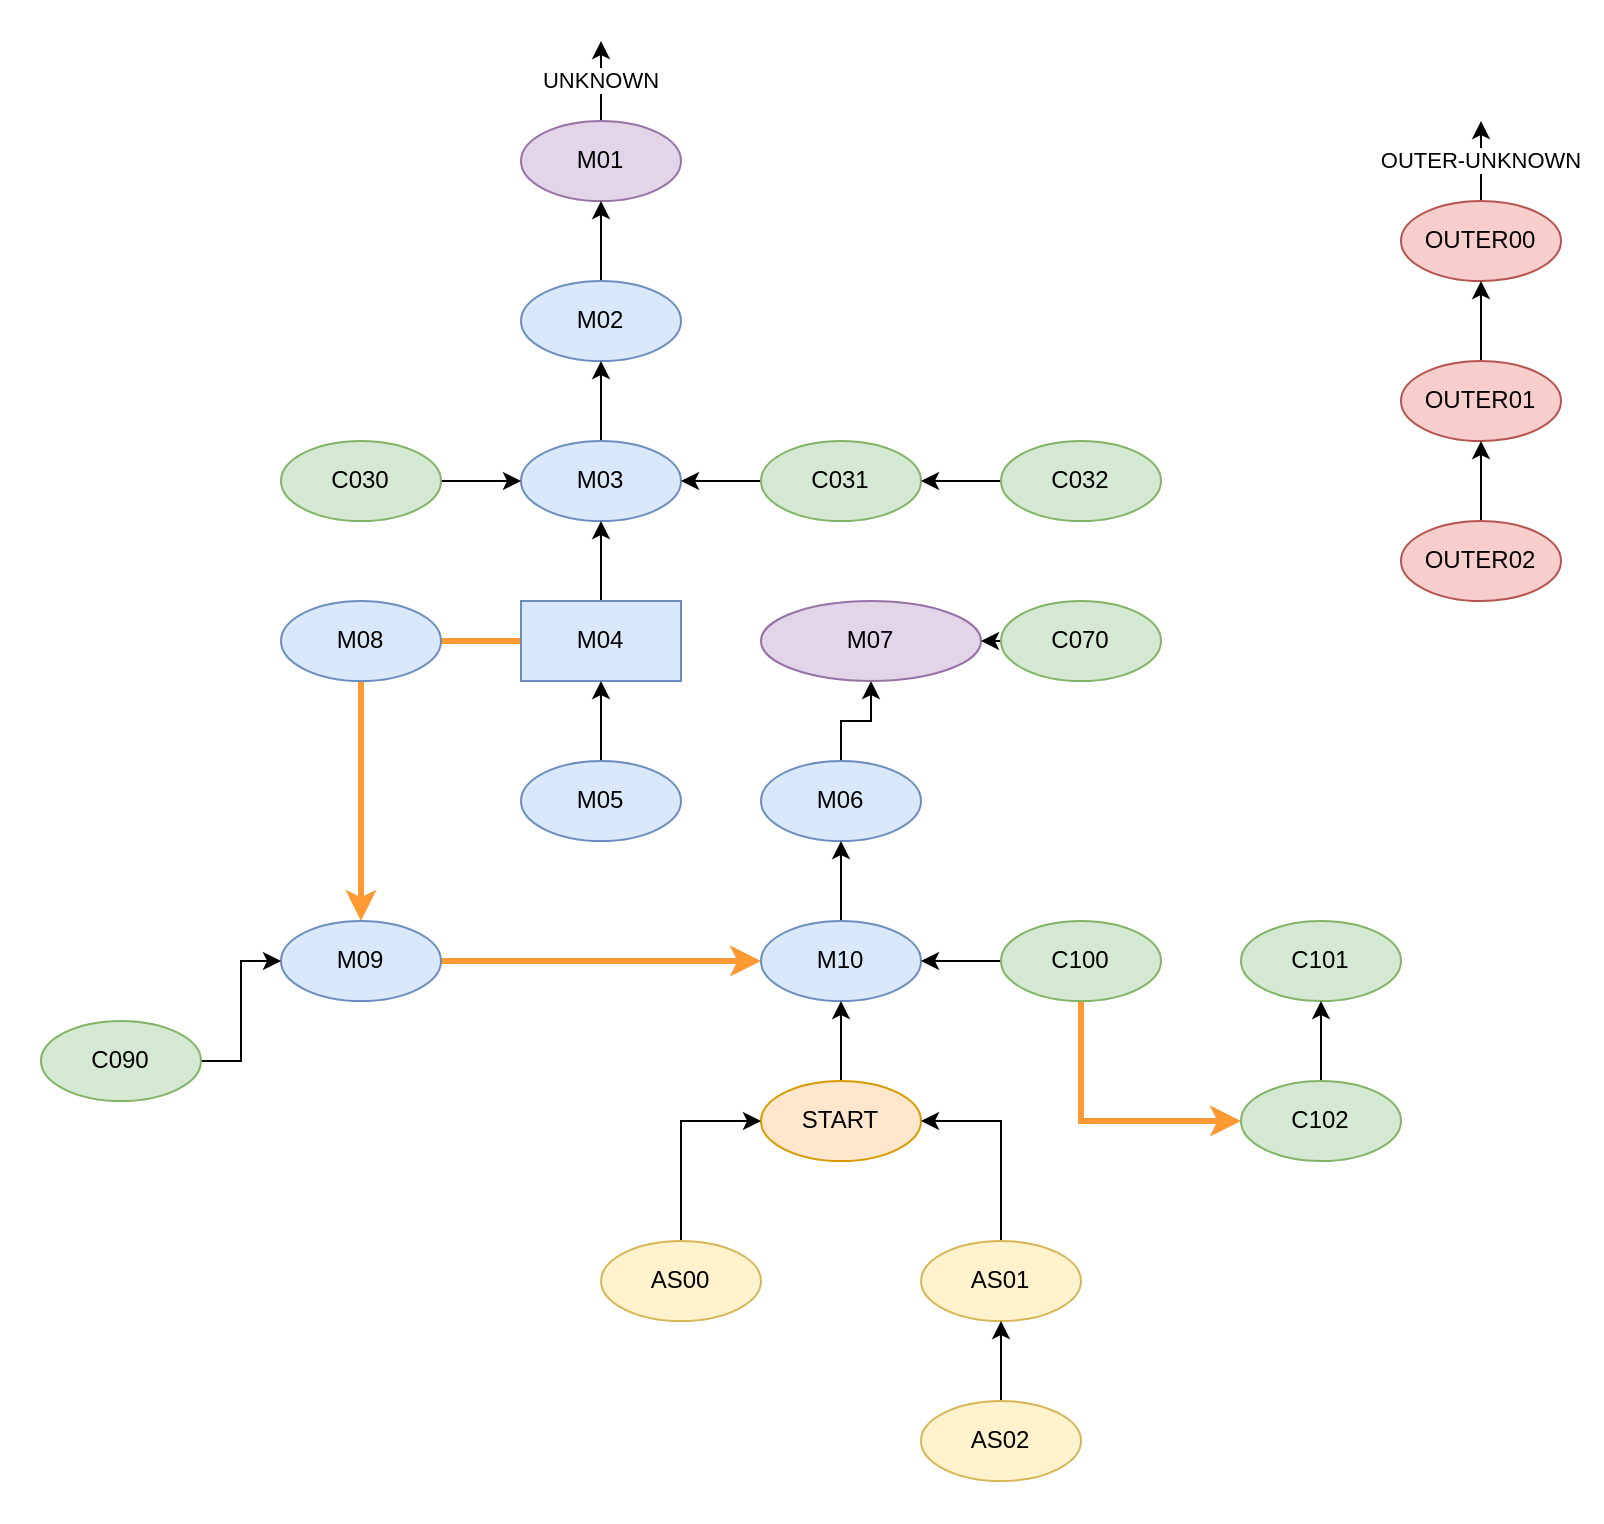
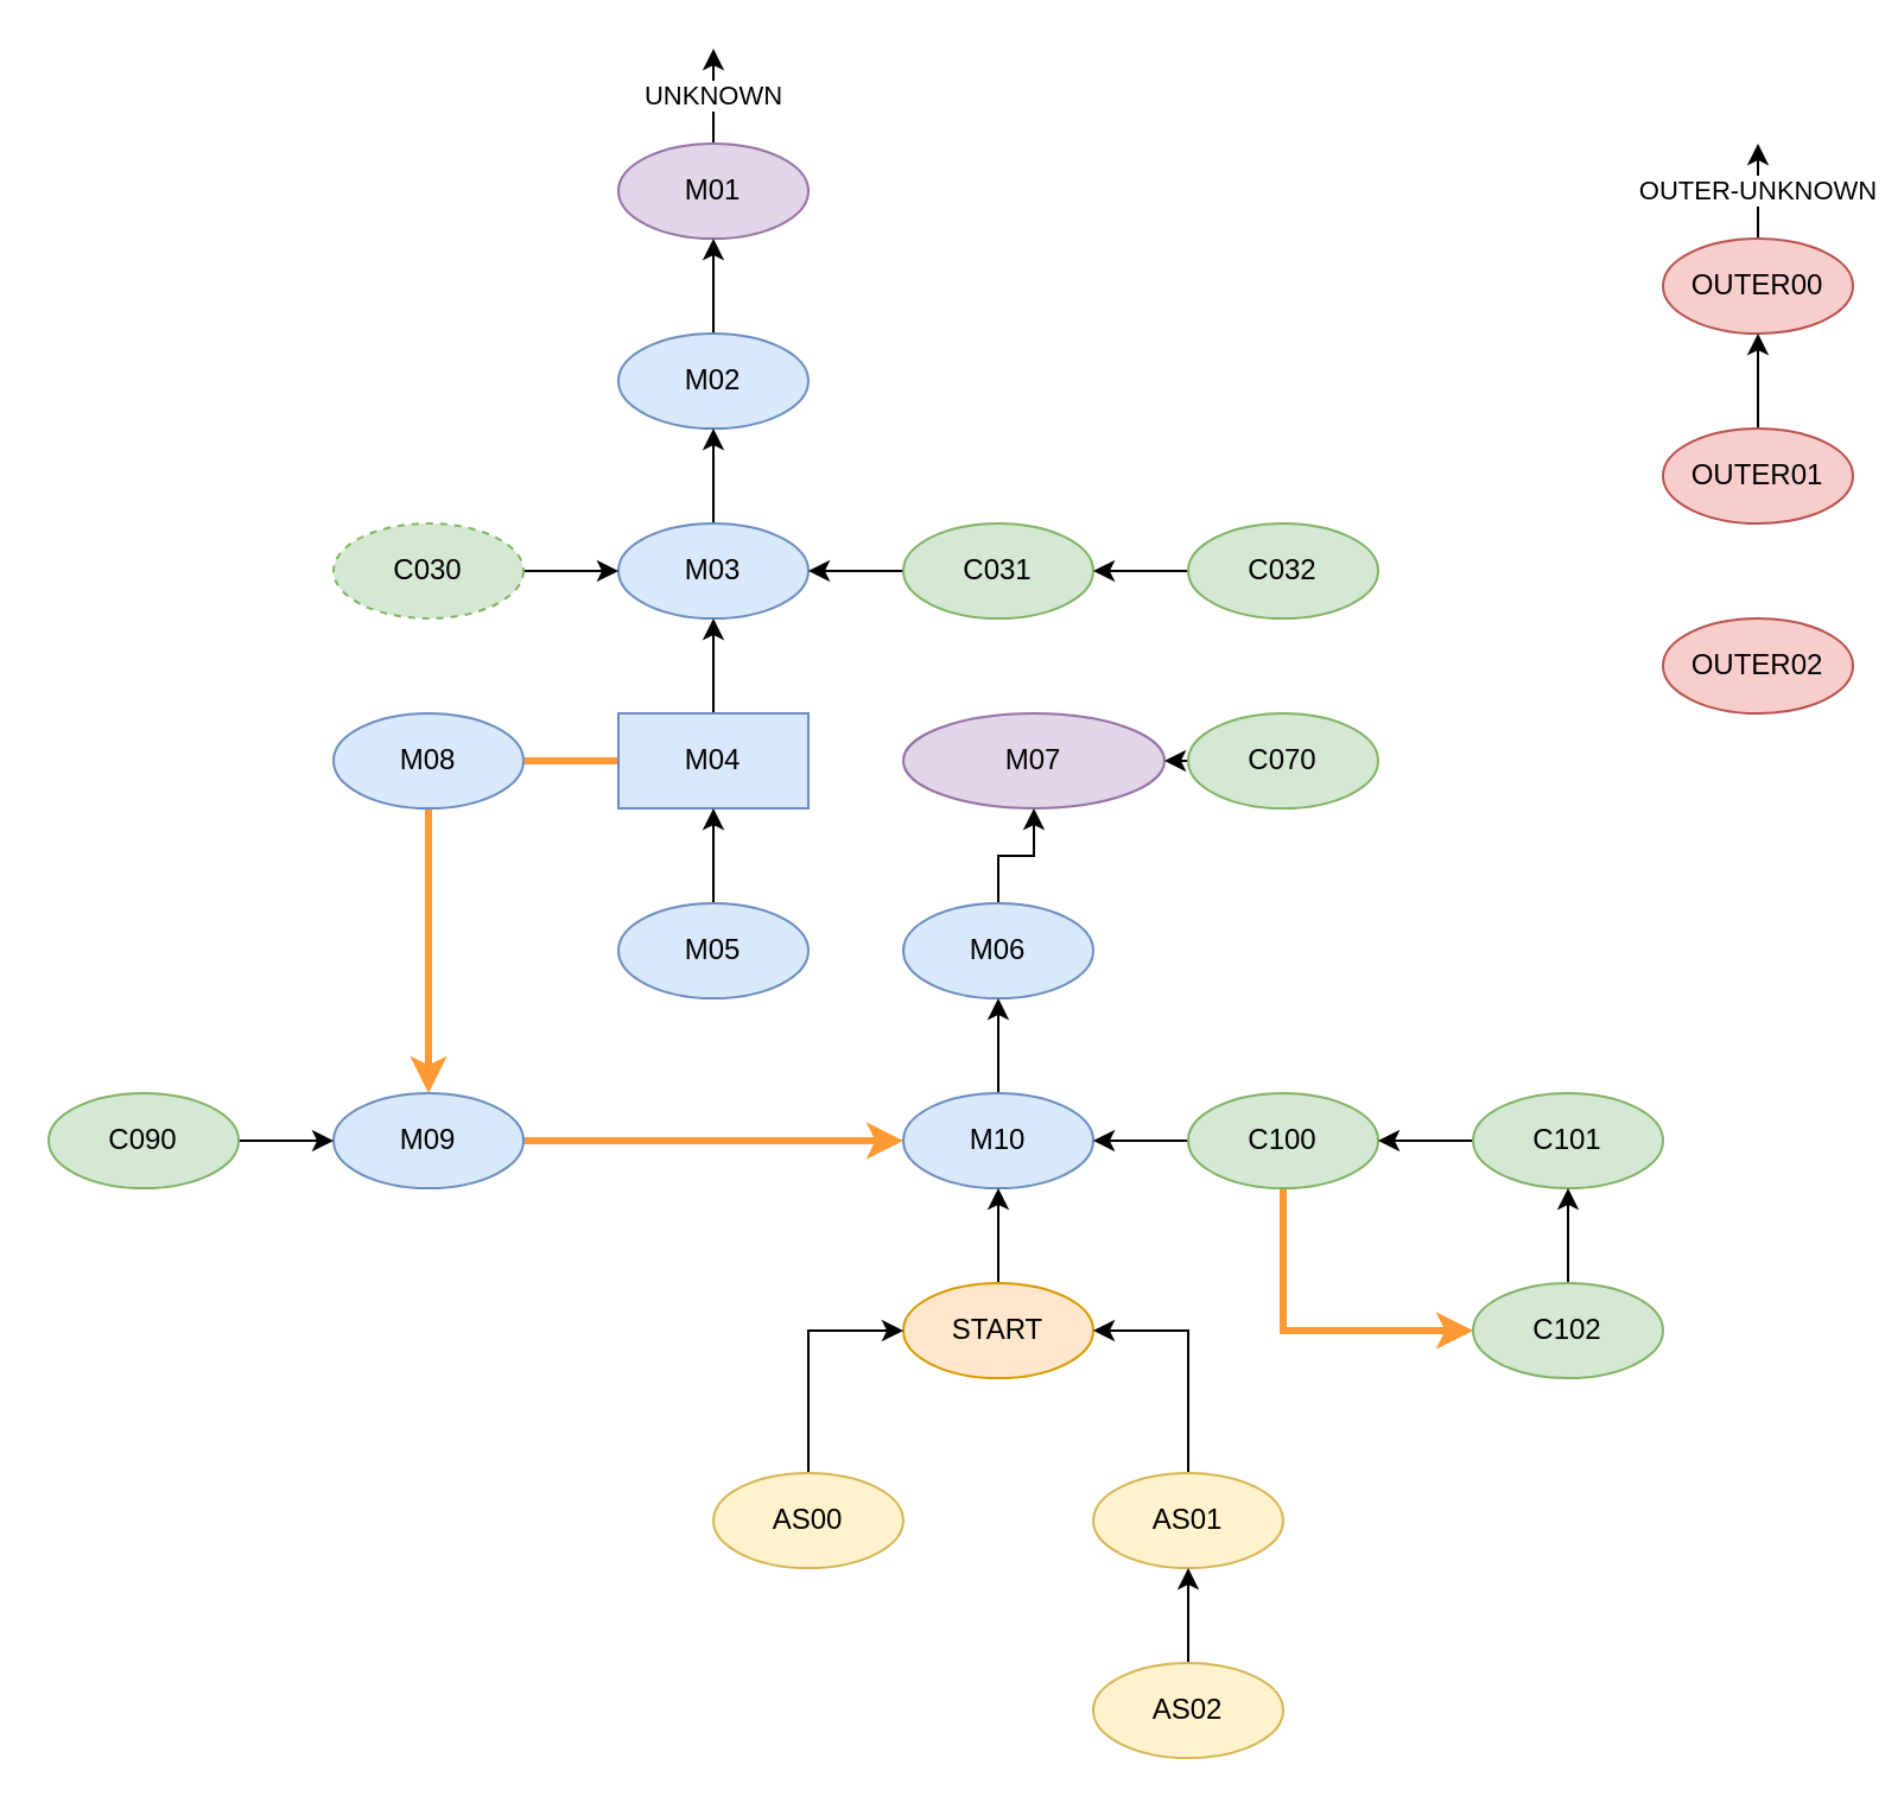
  <mxCell id="0" />
  <mxCell id="1" parent="0" />
  <mxCell id="2" value="UNKNOWN" style="edgeStyle=orthogonalEdgeStyle;rounded=0;orthogonalLoop=1;jettySize=auto;html=1;exitX=0.5;exitY=0;exitDx=0;exitDy=0;" parent="1" source="3" edge="1"><mxGeometry relative="1" as="geometry"><mxPoint x="300" y="20" as="targetPoint" /></mxGeometry></mxCell>
  <mxCell id="3" value="M01" style="ellipse;whiteSpace=wrap;html=1;fillColor=#e1d5e7;strokeColor=#9673a6;" parent="1" vertex="1"><mxGeometry x="260" y="60" width="80" height="40" as="geometry" /></mxCell>
  <mxCell id="4" style="edgeStyle=orthogonalEdgeStyle;rounded=0;orthogonalLoop=1;jettySize=auto;html=1;exitX=0.5;exitY=0;exitDx=0;exitDy=0;entryX=0.5;entryY=1;entryDx=0;entryDy=0;" parent="1" source="5" target="3" edge="1"><mxGeometry relative="1" as="geometry" /></mxCell>
  <mxCell id="5" value="M02" style="ellipse;whiteSpace=wrap;html=1;fillColor=#dae8fc;strokeColor=#6c8ebf;" parent="1" vertex="1"><mxGeometry x="260" y="140" width="80" height="40" as="geometry" /></mxCell>
  <mxCell id="6" style="edgeStyle=orthogonalEdgeStyle;rounded=0;orthogonalLoop=1;jettySize=auto;html=1;exitX=0.5;exitY=0;exitDx=0;exitDy=0;entryX=0.5;entryY=1;entryDx=0;entryDy=0;" parent="1" source="7" target="5" edge="1"><mxGeometry relative="1" as="geometry" /></mxCell>
  <mxCell id="7" value="M03" style="ellipse;whiteSpace=wrap;html=1;fillColor=#dae8fc;strokeColor=#6c8ebf;" parent="1" vertex="1"><mxGeometry x="260" y="220" width="80" height="40" as="geometry" /></mxCell>
  <mxCell id="8" style="edgeStyle=orthogonalEdgeStyle;rounded=0;orthogonalLoop=1;jettySize=auto;html=1;exitX=0.5;exitY=0;exitDx=0;exitDy=0;entryX=0.5;entryY=1;entryDx=0;entryDy=0;" parent="1" source="10" target="7" edge="1"><mxGeometry relative="1" as="geometry" /></mxCell>
  <mxCell id="9" style="edgeStyle=orthogonalEdgeStyle;rounded=0;orthogonalLoop=1;jettySize=auto;html=1;exitX=0;exitY=0.5;exitDx=0;exitDy=0;strokeColor=#FF9933;strokeWidth=3;entryX=1;entryY=0.5;entryDx=0;entryDy=0;endArrow=none;" edge="1" parent="1" source="10" target="17"><mxGeometry relative="1" as="geometry"><mxPoint x="220" y="320" as="targetPoint" /></mxGeometry></mxCell>
  <mxCell id="10" value="M04" style="whiteSpace=wrap;html=1;fillColor=#dae8fc;strokeColor=#6c8ebf;rounded=0;" parent="1" vertex="1"><mxGeometry x="260" y="300" width="80" height="40" as="geometry" /></mxCell>
  <mxCell id="11" style="edgeStyle=orthogonalEdgeStyle;rounded=0;orthogonalLoop=1;jettySize=auto;html=1;exitX=0.5;exitY=0;exitDx=0;exitDy=0;entryX=0.5;entryY=1;entryDx=0;entryDy=0;" parent="1" source="12" target="10" edge="1"><mxGeometry relative="1" as="geometry" /></mxCell>
  <mxCell id="12" value="M05" style="ellipse;whiteSpace=wrap;html=1;fillColor=#dae8fc;strokeColor=#6c8ebf;" parent="1" vertex="1"><mxGeometry x="260" y="380" width="80" height="40" as="geometry" /></mxCell>
  <mxCell id="13" style="edgeStyle=orthogonalEdgeStyle;rounded=0;orthogonalLoop=1;jettySize=auto;html=1;exitX=0.5;exitY=0;exitDx=0;exitDy=0;entryX=0.5;entryY=1;entryDx=0;entryDy=0;" parent="1" source="14" target="15" edge="1"><mxGeometry relative="1" as="geometry" /></mxCell>
  <mxCell id="14" value="M06" style="ellipse;whiteSpace=wrap;html=1;fillColor=#dae8fc;strokeColor=#6c8ebf;" parent="1" vertex="1"><mxGeometry x="380" y="380" width="80" height="40" as="geometry" /></mxCell>
  <mxCell id="15" value="M07" style="ellipse;whiteSpace=wrap;html=1;fillColor=#e1d5e7;strokeColor=#9673a6;" parent="1" vertex="1"><mxGeometry x="380" y="300" width="110" height="40" as="geometry" /></mxCell>
  <mxCell id="16" style="edgeStyle=orthogonalEdgeStyle;rounded=0;orthogonalLoop=1;jettySize=auto;html=1;exitX=0.5;exitY=1;exitDx=0;exitDy=0;entryX=0.5;entryY=0;entryDx=0;entryDy=0;strokeColor=#FF9933;strokeWidth=3;" edge="1" parent="1" source="17" target="19"><mxGeometry relative="1" as="geometry" /></mxCell>
  <mxCell id="17" value="M08" style="ellipse;whiteSpace=wrap;html=1;fillColor=#dae8fc;strokeColor=#6c8ebf;" parent="1" vertex="1"><mxGeometry x="140" y="300" width="80" height="40" as="geometry" /></mxCell>
  <mxCell id="18" style="edgeStyle=orthogonalEdgeStyle;rounded=0;orthogonalLoop=1;jettySize=auto;html=1;exitX=1;exitY=0.5;exitDx=0;exitDy=0;entryX=0;entryY=0.5;entryDx=0;entryDy=0;strokeColor=#FF9933;strokeWidth=3;" edge="1" parent="1" source="19" target="21"><mxGeometry relative="1" as="geometry" /></mxCell>
  <mxCell id="19" value="M09" style="ellipse;whiteSpace=wrap;html=1;fillColor=#dae8fc;strokeColor=#6c8ebf;" parent="1" vertex="1"><mxGeometry x="140" y="460" width="80" height="40" as="geometry" /></mxCell>
  <mxCell id="20" style="edgeStyle=orthogonalEdgeStyle;rounded=0;orthogonalLoop=1;jettySize=auto;html=1;exitX=0.5;exitY=0;exitDx=0;exitDy=0;entryX=0.5;entryY=1;entryDx=0;entryDy=0;" parent="1" source="21" target="14" edge="1"><mxGeometry relative="1" as="geometry" /></mxCell>
  <mxCell id="21" value="M10" style="ellipse;whiteSpace=wrap;html=1;fillColor=#dae8fc;strokeColor=#6c8ebf;" parent="1" vertex="1"><mxGeometry x="380" y="460" width="80" height="40" as="geometry" /></mxCell>
  <mxCell id="22" style="edgeStyle=orthogonalEdgeStyle;rounded=0;orthogonalLoop=1;jettySize=auto;html=1;exitX=1;exitY=0.5;exitDx=0;exitDy=0;entryX=0;entryY=0.5;entryDx=0;entryDy=0;" edge="1" parent="1" source="23" target="7"><mxGeometry relative="1" as="geometry" /></mxCell>
- <mxCell id="23" value="C030" style="ellipse;whiteSpace=wrap;html=1;fillColor=#d5e8d4;strokeColor=#82b366;" parent="1" vertex="1"><mxGeometry x="140" y="220" width="80" height="40" as="geometry" /></mxCell>
+ <mxCell id="23" value="C030" style="ellipse;whiteSpace=wrap;html=1;fillColor=#d5e8d4;strokeColor=#82b366;dashed=1;" parent="1" vertex="1"><mxGeometry x="140" y="220" width="80" height="40" as="geometry" /></mxCell>
  <mxCell id="24" style="edgeStyle=orthogonalEdgeStyle;rounded=0;orthogonalLoop=1;jettySize=auto;html=1;exitX=0;exitY=0.5;exitDx=0;exitDy=0;entryX=1;entryY=0.5;entryDx=0;entryDy=0;" parent="1" source="25" target="7" edge="1"><mxGeometry relative="1" as="geometry" /></mxCell>
  <mxCell id="25" value="C031" style="ellipse;whiteSpace=wrap;html=1;fillColor=#d5e8d4;strokeColor=#82b366;" parent="1" vertex="1"><mxGeometry x="380" y="220" width="80" height="40" as="geometry" /></mxCell>
  <mxCell id="26" style="edgeStyle=orthogonalEdgeStyle;rounded=0;orthogonalLoop=1;jettySize=auto;html=1;exitX=0;exitY=0.5;exitDx=0;exitDy=0;entryX=1;entryY=0.5;entryDx=0;entryDy=0;" parent="1" source="27" target="25" edge="1"><mxGeometry relative="1" as="geometry" /></mxCell>
  <mxCell id="27" value="C032" style="ellipse;whiteSpace=wrap;html=1;fillColor=#d5e8d4;strokeColor=#82b366;" parent="1" vertex="1"><mxGeometry x="500" y="220" width="80" height="40" as="geometry" /></mxCell>
  <mxCell id="28" style="edgeStyle=orthogonalEdgeStyle;rounded=0;orthogonalLoop=1;jettySize=auto;html=1;exitX=0;exitY=0.5;exitDx=0;exitDy=0;entryX=1;entryY=0.5;entryDx=0;entryDy=0;" parent="1" source="29" target="15" edge="1"><mxGeometry relative="1" as="geometry" /></mxCell>
  <mxCell id="29" value="C070" style="ellipse;whiteSpace=wrap;html=1;fillColor=#d5e8d4;strokeColor=#82b366;" parent="1" vertex="1"><mxGeometry x="500" y="300" width="80" height="40" as="geometry" /></mxCell>
  <mxCell id="30" style="edgeStyle=orthogonalEdgeStyle;rounded=0;orthogonalLoop=1;jettySize=auto;html=1;exitX=1;exitY=0.5;exitDx=0;exitDy=0;entryX=0;entryY=0.5;entryDx=0;entryDy=0;" edge="1" parent="1" source="31" target="19"><mxGeometry relative="1" as="geometry" /></mxCell>
- <mxCell id="31" value="C090" style="ellipse;whiteSpace=wrap;html=1;fillColor=#d5e8d4;strokeColor=#82b366;" parent="1" vertex="1"><mxGeometry x="20" y="510" width="80" height="40" as="geometry" /></mxCell>
+ <mxCell id="31" value="C090" style="ellipse;whiteSpace=wrap;html=1;fillColor=#d5e8d4;strokeColor=#82b366;" parent="1" vertex="1"><mxGeometry x="20" y="460" width="80" height="40" as="geometry" /></mxCell>
  <mxCell id="32" style="edgeStyle=orthogonalEdgeStyle;rounded=0;orthogonalLoop=1;jettySize=auto;html=1;exitX=0.5;exitY=0;exitDx=0;exitDy=0;entryX=0.5;entryY=1;entryDx=0;entryDy=0;" parent="1" source="33" target="21" edge="1"><mxGeometry relative="1" as="geometry" /></mxCell>
  <mxCell id="33" value="START" style="ellipse;whiteSpace=wrap;html=1;fillColor=#ffe6cc;strokeColor=#d79b00;" parent="1" vertex="1"><mxGeometry x="380" y="540" width="80" height="40" as="geometry" /></mxCell>
  <mxCell id="34" style="edgeStyle=orthogonalEdgeStyle;rounded=0;orthogonalLoop=1;jettySize=auto;html=1;exitX=0.5;exitY=1;exitDx=0;exitDy=0;entryX=0;entryY=0.5;entryDx=0;entryDy=0;strokeColor=#FF9933;strokeWidth=3;" edge="1" parent="1" source="36" target="40"><mxGeometry relative="1" as="geometry" /></mxCell>
  <mxCell id="35" style="edgeStyle=orthogonalEdgeStyle;rounded=0;orthogonalLoop=1;jettySize=auto;html=1;exitX=0;exitY=0.5;exitDx=0;exitDy=0;entryX=1;entryY=0.5;entryDx=0;entryDy=0;" edge="1" parent="1" source="36" target="21"><mxGeometry relative="1" as="geometry" /></mxCell>
  <mxCell id="36" value="C100" style="ellipse;whiteSpace=wrap;html=1;fillColor=#d5e8d4;strokeColor=#82b366;" parent="1" vertex="1"><mxGeometry x="500" y="460" width="80" height="40" as="geometry" /></mxCell>
+ <mxCell id="37" style="edgeStyle=orthogonalEdgeStyle;rounded=0;orthogonalLoop=1;jettySize=auto;html=1;exitX=0;exitY=0.5;exitDx=0;exitDy=0;entryX=1;entryY=0.5;entryDx=0;entryDy=0;" parent="1" source="38" target="36" edge="1"><mxGeometry relative="1" as="geometry" /></mxCell>
  <mxCell id="38" value="C101" style="ellipse;whiteSpace=wrap;html=1;fillColor=#d5e8d4;strokeColor=#82b366;" parent="1" vertex="1"><mxGeometry x="620" y="460" width="80" height="40" as="geometry" /></mxCell>
  <mxCell id="39" style="edgeStyle=orthogonalEdgeStyle;rounded=0;orthogonalLoop=1;jettySize=auto;html=1;exitX=0.5;exitY=0;exitDx=0;exitDy=0;entryX=0.5;entryY=1;entryDx=0;entryDy=0;" parent="1" source="40" target="38" edge="1"><mxGeometry relative="1" as="geometry" /></mxCell>
  <mxCell id="40" value="C102" style="ellipse;whiteSpace=wrap;html=1;fillColor=#d5e8d4;strokeColor=#82b366;" parent="1" vertex="1"><mxGeometry x="620" y="540" width="80" height="40" as="geometry" /></mxCell>
  <mxCell id="41" style="edgeStyle=orthogonalEdgeStyle;rounded=0;orthogonalLoop=1;jettySize=auto;html=1;exitX=0.5;exitY=0;exitDx=0;exitDy=0;entryX=1;entryY=0.5;entryDx=0;entryDy=0;" parent="1" source="42" target="33" edge="1"><mxGeometry relative="1" as="geometry" /></mxCell>
  <mxCell id="42" value="AS01" style="ellipse;whiteSpace=wrap;html=1;fillColor=#fff2cc;strokeColor=#d6b656;" parent="1" vertex="1"><mxGeometry x="460" y="620" width="80" height="40" as="geometry" /></mxCell>
  <mxCell id="43" style="edgeStyle=orthogonalEdgeStyle;rounded=0;orthogonalLoop=1;jettySize=auto;html=1;exitX=0.5;exitY=0;exitDx=0;exitDy=0;entryX=0;entryY=0.5;entryDx=0;entryDy=0;" parent="1" source="44" target="33" edge="1"><mxGeometry relative="1" as="geometry" /></mxCell>
  <mxCell id="44" value="AS00" style="ellipse;whiteSpace=wrap;html=1;fillColor=#fff2cc;strokeColor=#d6b656;" parent="1" vertex="1"><mxGeometry x="300" y="620" width="80" height="40" as="geometry" /></mxCell>
  <mxCell id="45" style="edgeStyle=orthogonalEdgeStyle;rounded=0;orthogonalLoop=1;jettySize=auto;html=1;exitX=0.5;exitY=0;exitDx=0;exitDy=0;entryX=0.5;entryY=1;entryDx=0;entryDy=0;" parent="1" source="46" target="42" edge="1"><mxGeometry relative="1" as="geometry" /></mxCell>
  <mxCell id="46" value="AS02" style="ellipse;whiteSpace=wrap;html=1;fillColor=#fff2cc;strokeColor=#d6b656;" parent="1" vertex="1"><mxGeometry x="460" y="700" width="80" height="40" as="geometry" /></mxCell>
  <mxCell id="47" value="OUTER-UNKNOWN" style="edgeStyle=orthogonalEdgeStyle;rounded=0;orthogonalLoop=1;jettySize=auto;html=1;exitX=0.5;exitY=0;exitDx=0;exitDy=0;" parent="1" source="48" edge="1"><mxGeometry relative="1" as="geometry"><mxPoint x="740" y="60" as="targetPoint" /></mxGeometry></mxCell>
  <mxCell id="48" value="OUTER00" style="ellipse;whiteSpace=wrap;html=1;fillColor=#f8cecc;strokeColor=#b85450;" parent="1" vertex="1"><mxGeometry x="700" y="100" width="80" height="40" as="geometry" /></mxCell>
  <mxCell id="49" style="edgeStyle=orthogonalEdgeStyle;rounded=0;orthogonalLoop=1;jettySize=auto;html=1;exitX=0.5;exitY=0;exitDx=0;exitDy=0;entryX=0.5;entryY=1;entryDx=0;entryDy=0;" parent="1" source="50" target="48" edge="1"><mxGeometry relative="1" as="geometry" /></mxCell>
  <mxCell id="50" value="OUTER01" style="ellipse;whiteSpace=wrap;html=1;fillColor=#f8cecc;strokeColor=#b85450;" parent="1" vertex="1"><mxGeometry x="700" y="180" width="80" height="40" as="geometry" /></mxCell>
- <mxCell id="51" style="edgeStyle=orthogonalEdgeStyle;rounded=0;orthogonalLoop=1;jettySize=auto;html=1;exitX=0.5;exitY=0;exitDx=0;exitDy=0;entryX=0.5;entryY=1;entryDx=0;entryDy=0;" parent="1" source="52" target="50" edge="1"><mxGeometry relative="1" as="geometry" /></mxCell>
  <mxCell id="52" value="OUTER02" style="ellipse;whiteSpace=wrap;html=1;fillColor=#f8cecc;strokeColor=#b85450;" parent="1" vertex="1"><mxGeometry x="700" y="260" width="80" height="40" as="geometry" /></mxCell>
